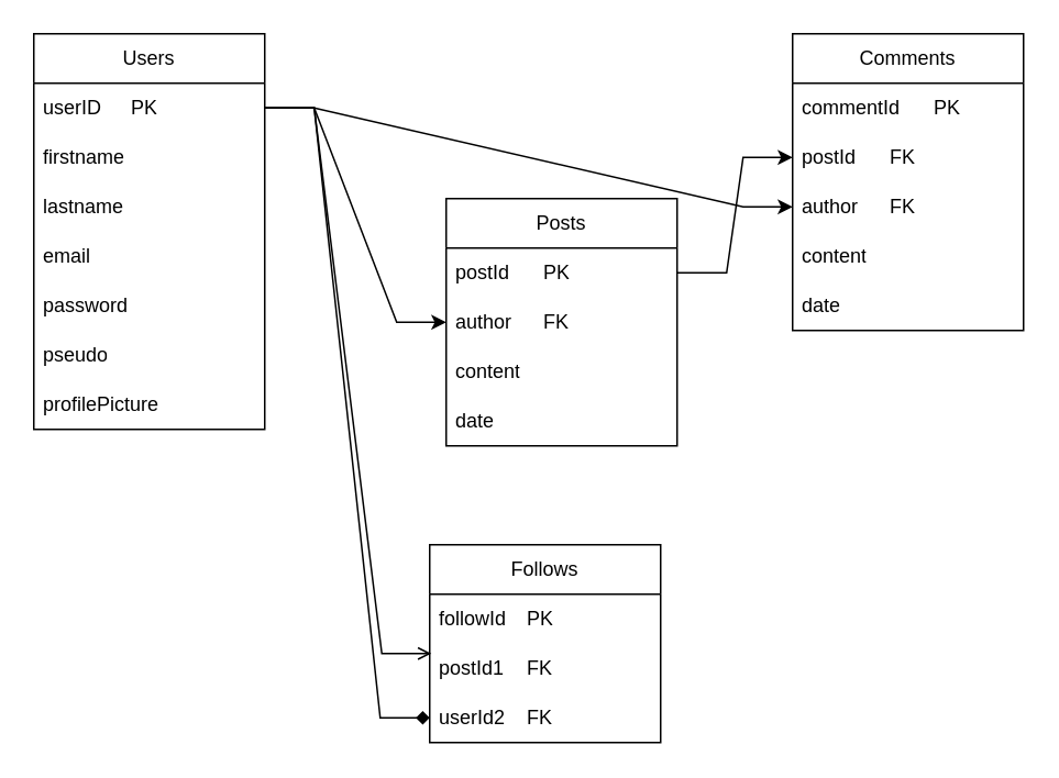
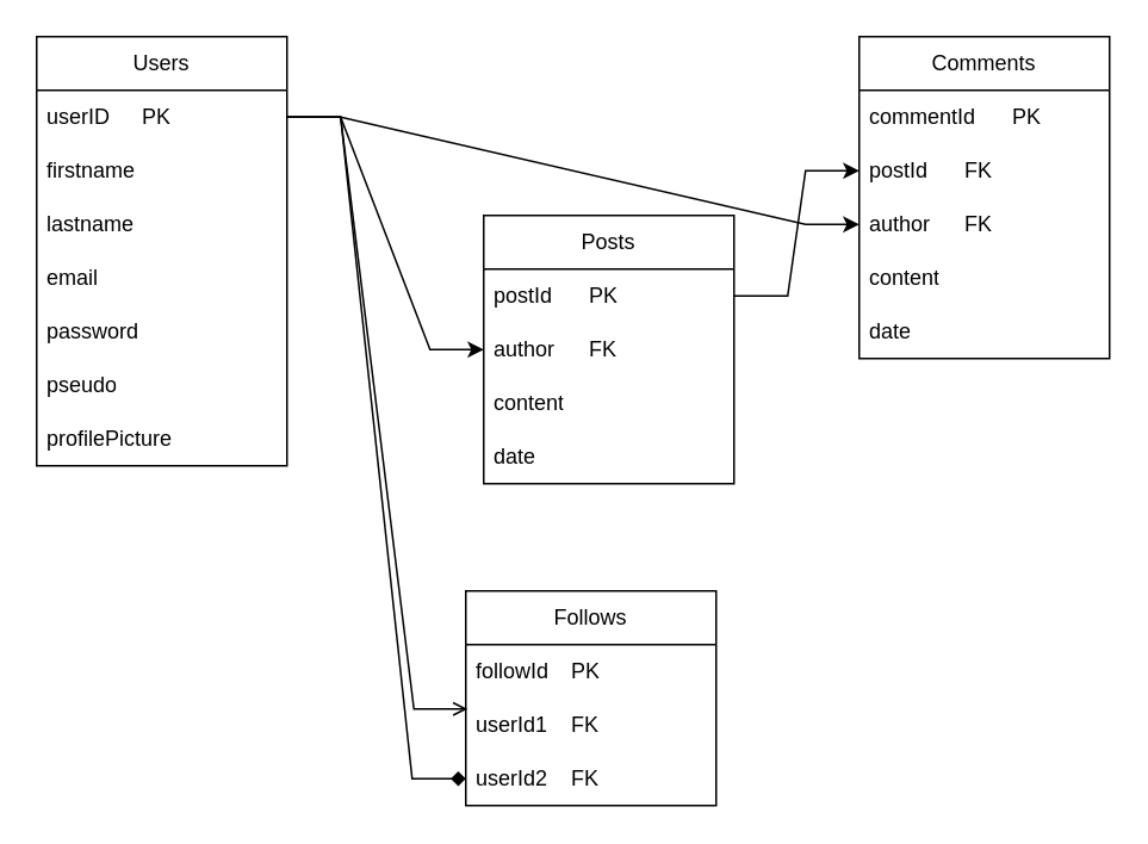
  <mxCell id="0" />
  <mxCell id="1" parent="0" />
  <mxCell id="2" value="Users" style="swimlane;fontStyle=0;childLayout=stackLayout;horizontal=1;startSize=30;horizontalStack=0;resizeParent=1;resizeParentMax=0;resizeLast=0;collapsible=1;marginBottom=0;whiteSpace=wrap;html=1;" vertex="1" parent="1"><mxGeometry x="20" y="20" width="140" height="240" as="geometry" /></mxCell>
  <mxCell id="3" value="userID&lt;span style=&quot;white-space: pre;&quot;&gt;&#09;&lt;/span&gt;PK" style="text;strokeColor=none;fillColor=none;align=left;verticalAlign=middle;spacingLeft=4;spacingRight=4;overflow=hidden;points=[[0,0.5],[1,0.5]];portConstraint=eastwest;rotatable=0;whiteSpace=wrap;html=1;" vertex="1" parent="2"><mxGeometry y="30" width="140" height="30" as="geometry" /></mxCell>
  <mxCell id="4" value="firstname" style="text;strokeColor=none;fillColor=none;align=left;verticalAlign=middle;spacingLeft=4;spacingRight=4;overflow=hidden;points=[[0,0.5],[1,0.5]];portConstraint=eastwest;rotatable=0;whiteSpace=wrap;html=1;" vertex="1" parent="2"><mxGeometry y="60" width="140" height="30" as="geometry" /></mxCell>
  <mxCell id="5" value="lastname" style="text;strokeColor=none;fillColor=none;align=left;verticalAlign=middle;spacingLeft=4;spacingRight=4;overflow=hidden;points=[[0,0.5],[1,0.5]];portConstraint=eastwest;rotatable=0;whiteSpace=wrap;html=1;" vertex="1" parent="2"><mxGeometry y="90" width="140" height="30" as="geometry" /></mxCell>
  <mxCell id="6" value="email" style="text;strokeColor=none;fillColor=none;align=left;verticalAlign=middle;spacingLeft=4;spacingRight=4;overflow=hidden;points=[[0,0.5],[1,0.5]];portConstraint=eastwest;rotatable=0;whiteSpace=wrap;html=1;" vertex="1" parent="2"><mxGeometry y="120" width="140" height="30" as="geometry" /></mxCell>
  <mxCell id="7" value="password" style="text;strokeColor=none;fillColor=none;align=left;verticalAlign=middle;spacingLeft=4;spacingRight=4;overflow=hidden;points=[[0,0.5],[1,0.5]];portConstraint=eastwest;rotatable=0;whiteSpace=wrap;html=1;" vertex="1" parent="2"><mxGeometry y="150" width="140" height="30" as="geometry" /></mxCell>
  <mxCell id="8" value="pseudo" style="text;strokeColor=none;fillColor=none;align=left;verticalAlign=middle;spacingLeft=4;spacingRight=4;overflow=hidden;points=[[0,0.5],[1,0.5]];portConstraint=eastwest;rotatable=0;whiteSpace=wrap;html=1;" vertex="1" parent="2"><mxGeometry y="180" width="140" height="30" as="geometry" /></mxCell>
  <mxCell id="9" value="profilePicture" style="text;strokeColor=none;fillColor=none;align=left;verticalAlign=middle;spacingLeft=4;spacingRight=4;overflow=hidden;points=[[0,0.5],[1,0.5]];portConstraint=eastwest;rotatable=0;whiteSpace=wrap;html=1;" vertex="1" parent="2"><mxGeometry y="210" width="140" height="30" as="geometry" /></mxCell>
  <mxCell id="10" value="Posts" style="swimlane;fontStyle=0;childLayout=stackLayout;horizontal=1;startSize=30;horizontalStack=0;resizeParent=1;resizeParentMax=0;resizeLast=0;collapsible=1;marginBottom=0;whiteSpace=wrap;html=1;" vertex="1" parent="1"><mxGeometry x="270" y="120" width="140" height="150" as="geometry" /></mxCell>
  <mxCell id="11" value="postId&lt;span style=&quot;white-space: pre;&quot;&gt;&#09;&lt;/span&gt;PK" style="text;strokeColor=none;fillColor=none;align=left;verticalAlign=middle;spacingLeft=4;spacingRight=4;overflow=hidden;points=[[0,0.5],[1,0.5]];portConstraint=eastwest;rotatable=0;whiteSpace=wrap;html=1;" vertex="1" parent="10"><mxGeometry y="30" width="140" height="30" as="geometry" /></mxCell>
  <mxCell id="12" value="author&lt;span style=&quot;white-space: pre;&quot;&gt;&#09;&lt;/span&gt;FK" style="text;strokeColor=none;fillColor=none;align=left;verticalAlign=middle;spacingLeft=4;spacingRight=4;overflow=hidden;points=[[0,0.5],[1,0.5]];portConstraint=eastwest;rotatable=0;whiteSpace=wrap;html=1;" vertex="1" parent="10"><mxGeometry y="60" width="140" height="30" as="geometry" /></mxCell>
  <mxCell id="13" value="content" style="text;strokeColor=none;fillColor=none;align=left;verticalAlign=middle;spacingLeft=4;spacingRight=4;overflow=hidden;points=[[0,0.5],[1,0.5]];portConstraint=eastwest;rotatable=0;whiteSpace=wrap;html=1;" vertex="1" parent="10"><mxGeometry y="90" width="140" height="30" as="geometry" /></mxCell>
  <mxCell id="14" value="date" style="text;strokeColor=none;fillColor=none;align=left;verticalAlign=middle;spacingLeft=4;spacingRight=4;overflow=hidden;points=[[0,0.5],[1,0.5]];portConstraint=eastwest;rotatable=0;whiteSpace=wrap;html=1;" vertex="1" parent="10"><mxGeometry y="120" width="140" height="30" as="geometry" /></mxCell>
  <mxCell id="15" value="Comments" style="swimlane;fontStyle=0;childLayout=stackLayout;horizontal=1;startSize=30;horizontalStack=0;resizeParent=1;resizeParentMax=0;resizeLast=0;collapsible=1;marginBottom=0;whiteSpace=wrap;html=1;" vertex="1" parent="1"><mxGeometry x="480" y="20" width="140" height="180" as="geometry" /></mxCell>
  <mxCell id="16" value="commentId&lt;span style=&quot;white-space: pre;&quot;&gt;&#09;&lt;/span&gt;PK" style="text;strokeColor=none;fillColor=none;align=left;verticalAlign=middle;spacingLeft=4;spacingRight=4;overflow=hidden;points=[[0,0.5],[1,0.5]];portConstraint=eastwest;rotatable=0;whiteSpace=wrap;html=1;" vertex="1" parent="15"><mxGeometry y="30" width="140" height="30" as="geometry" /></mxCell>
  <mxCell id="17" value="postId&lt;span style=&quot;white-space: pre;&quot;&gt;&#09;&lt;/span&gt;FK" style="text;strokeColor=none;fillColor=none;align=left;verticalAlign=middle;spacingLeft=4;spacingRight=4;overflow=hidden;points=[[0,0.5],[1,0.5]];portConstraint=eastwest;rotatable=0;whiteSpace=wrap;html=1;" vertex="1" parent="15"><mxGeometry y="60" width="140" height="30" as="geometry" /></mxCell>
  <mxCell id="18" value="author&lt;span style=&quot;white-space: pre;&quot;&gt;&#09;&lt;/span&gt;FK" style="text;strokeColor=none;fillColor=none;align=left;verticalAlign=middle;spacingLeft=4;spacingRight=4;overflow=hidden;points=[[0,0.5],[1,0.5]];portConstraint=eastwest;rotatable=0;whiteSpace=wrap;html=1;" vertex="1" parent="15"><mxGeometry y="90" width="140" height="30" as="geometry" /></mxCell>
  <mxCell id="19" value="content" style="text;strokeColor=none;fillColor=none;align=left;verticalAlign=middle;spacingLeft=4;spacingRight=4;overflow=hidden;points=[[0,0.5],[1,0.5]];portConstraint=eastwest;rotatable=0;whiteSpace=wrap;html=1;" vertex="1" parent="15"><mxGeometry y="120" width="140" height="30" as="geometry" /></mxCell>
  <mxCell id="20" value="date" style="text;strokeColor=none;fillColor=none;align=left;verticalAlign=middle;spacingLeft=4;spacingRight=4;overflow=hidden;points=[[0,0.5],[1,0.5]];portConstraint=eastwest;rotatable=0;whiteSpace=wrap;html=1;" vertex="1" parent="15"><mxGeometry y="150" width="140" height="30" as="geometry" /></mxCell>
  <mxCell id="21" value="Follows" style="swimlane;fontStyle=0;childLayout=stackLayout;horizontal=1;startSize=30;horizontalStack=0;resizeParent=1;resizeParentMax=0;resizeLast=0;collapsible=1;marginBottom=0;whiteSpace=wrap;html=1;" vertex="1" parent="1"><mxGeometry x="260" y="330" width="140" height="120" as="geometry" /></mxCell>
  <mxCell id="22" value="followId&lt;span style=&quot;white-space: pre;&quot;&gt;&#09;&lt;/span&gt;PK" style="text;strokeColor=none;fillColor=none;align=left;verticalAlign=middle;spacingLeft=4;spacingRight=4;overflow=hidden;points=[[0,0.5],[1,0.5]];portConstraint=eastwest;rotatable=0;whiteSpace=wrap;html=1;" vertex="1" parent="21"><mxGeometry y="30" width="140" height="30" as="geometry" /></mxCell>
- <mxCell id="23" value="postId1&lt;span style=&quot;white-space: pre;&quot;&gt;&#09;&lt;/span&gt;FK" style="text;strokeColor=none;fillColor=none;align=left;verticalAlign=middle;spacingLeft=4;spacingRight=4;overflow=hidden;points=[[0,0.5],[1,0.5]];portConstraint=eastwest;rotatable=0;whiteSpace=wrap;html=1;" vertex="1" parent="21"><mxGeometry y="60" width="140" height="30" as="geometry" /></mxCell>
+ <mxCell id="23" value="userId1&lt;span style=&quot;white-space: pre;&quot;&gt;&#09;&lt;/span&gt;FK" style="text;strokeColor=none;fillColor=none;align=left;verticalAlign=middle;spacingLeft=4;spacingRight=4;overflow=hidden;points=[[0,0.5],[1,0.5]];portConstraint=eastwest;rotatable=0;whiteSpace=wrap;html=1;" vertex="1" parent="21"><mxGeometry y="60" width="140" height="30" as="geometry" /></mxCell>
  <mxCell id="24" value="userId2&lt;span style=&quot;white-space: pre;&quot;&gt;&#09;&lt;/span&gt;FK" style="text;strokeColor=none;fillColor=none;align=left;verticalAlign=middle;spacingLeft=4;spacingRight=4;overflow=hidden;points=[[0,0.5],[1,0.5]];portConstraint=eastwest;rotatable=0;whiteSpace=wrap;html=1;" vertex="1" parent="21"><mxGeometry y="90" width="140" height="30" as="geometry" /></mxCell>
  <mxCell id="25" style="edgeStyle=entityRelationEdgeStyle;rounded=0;orthogonalLoop=1;jettySize=auto;html=1;exitX=1;exitY=0.5;exitDx=0;exitDy=0;entryX=0;entryY=0.5;entryDx=0;entryDy=0;" edge="1" parent="1" source="3" target="12"><mxGeometry relative="1" as="geometry" /></mxCell>
  <mxCell id="26" style="edgeStyle=entityRelationEdgeStyle;rounded=0;orthogonalLoop=1;jettySize=auto;html=1;exitX=1;exitY=0.5;exitDx=0;exitDy=0;entryX=0.007;entryY=0.2;entryDx=0;entryDy=0;entryPerimeter=0;endArrow=open;" edge="1" parent="1" source="3" target="23"><mxGeometry relative="1" as="geometry" /></mxCell>
  <mxCell id="27" style="edgeStyle=entityRelationEdgeStyle;rounded=0;orthogonalLoop=1;jettySize=auto;html=1;exitX=1;exitY=0.5;exitDx=0;exitDy=0;entryX=0;entryY=0.5;entryDx=0;entryDy=0;endArrow=diamond;" edge="1" parent="1" source="3" target="24"><mxGeometry relative="1" as="geometry" /></mxCell>
  <mxCell id="28" style="edgeStyle=entityRelationEdgeStyle;rounded=0;orthogonalLoop=1;jettySize=auto;html=1;exitX=1;exitY=0.5;exitDx=0;exitDy=0;entryX=0;entryY=0.5;entryDx=0;entryDy=0;" edge="1" parent="1" source="11" target="17"><mxGeometry relative="1" as="geometry" /></mxCell>
  <mxCell id="29" style="edgeStyle=entityRelationEdgeStyle;rounded=0;orthogonalLoop=1;jettySize=auto;html=1;exitX=1;exitY=0.5;exitDx=0;exitDy=0;" edge="1" parent="1" source="3" target="18"><mxGeometry relative="1" as="geometry" /></mxCell>
